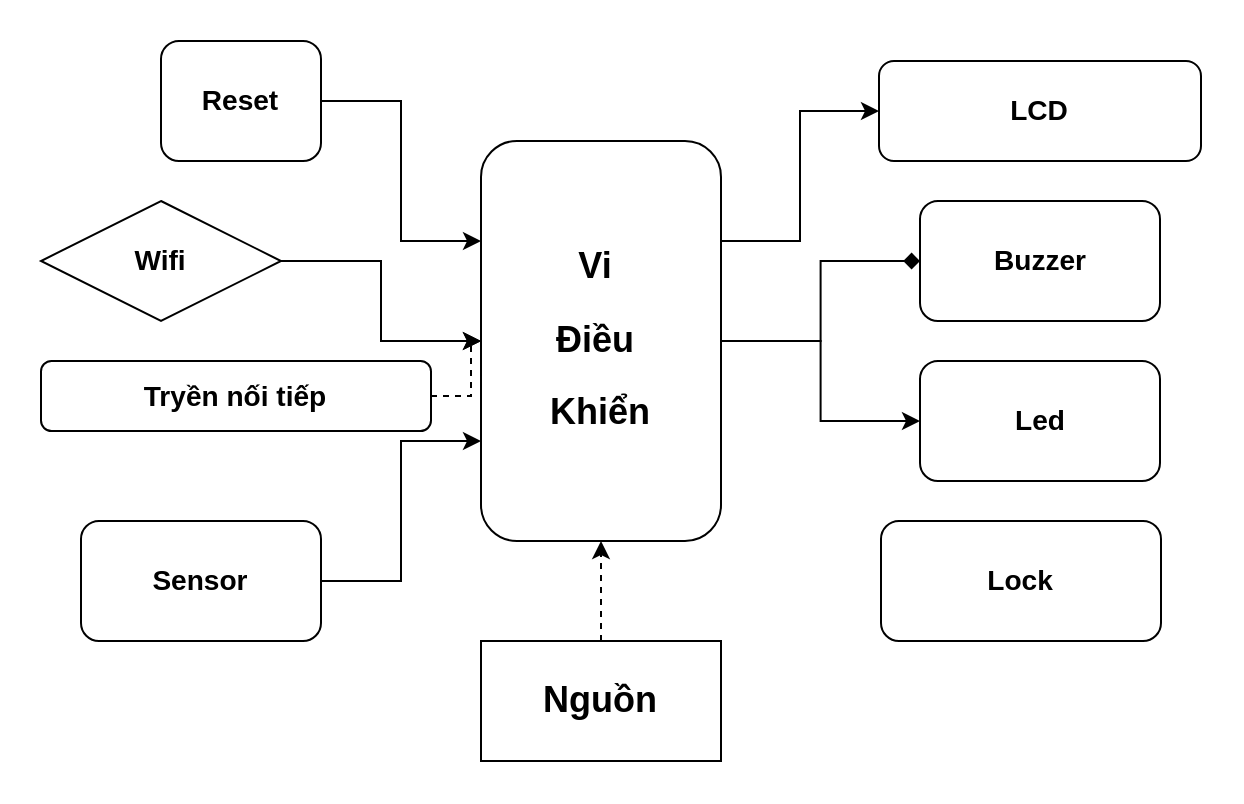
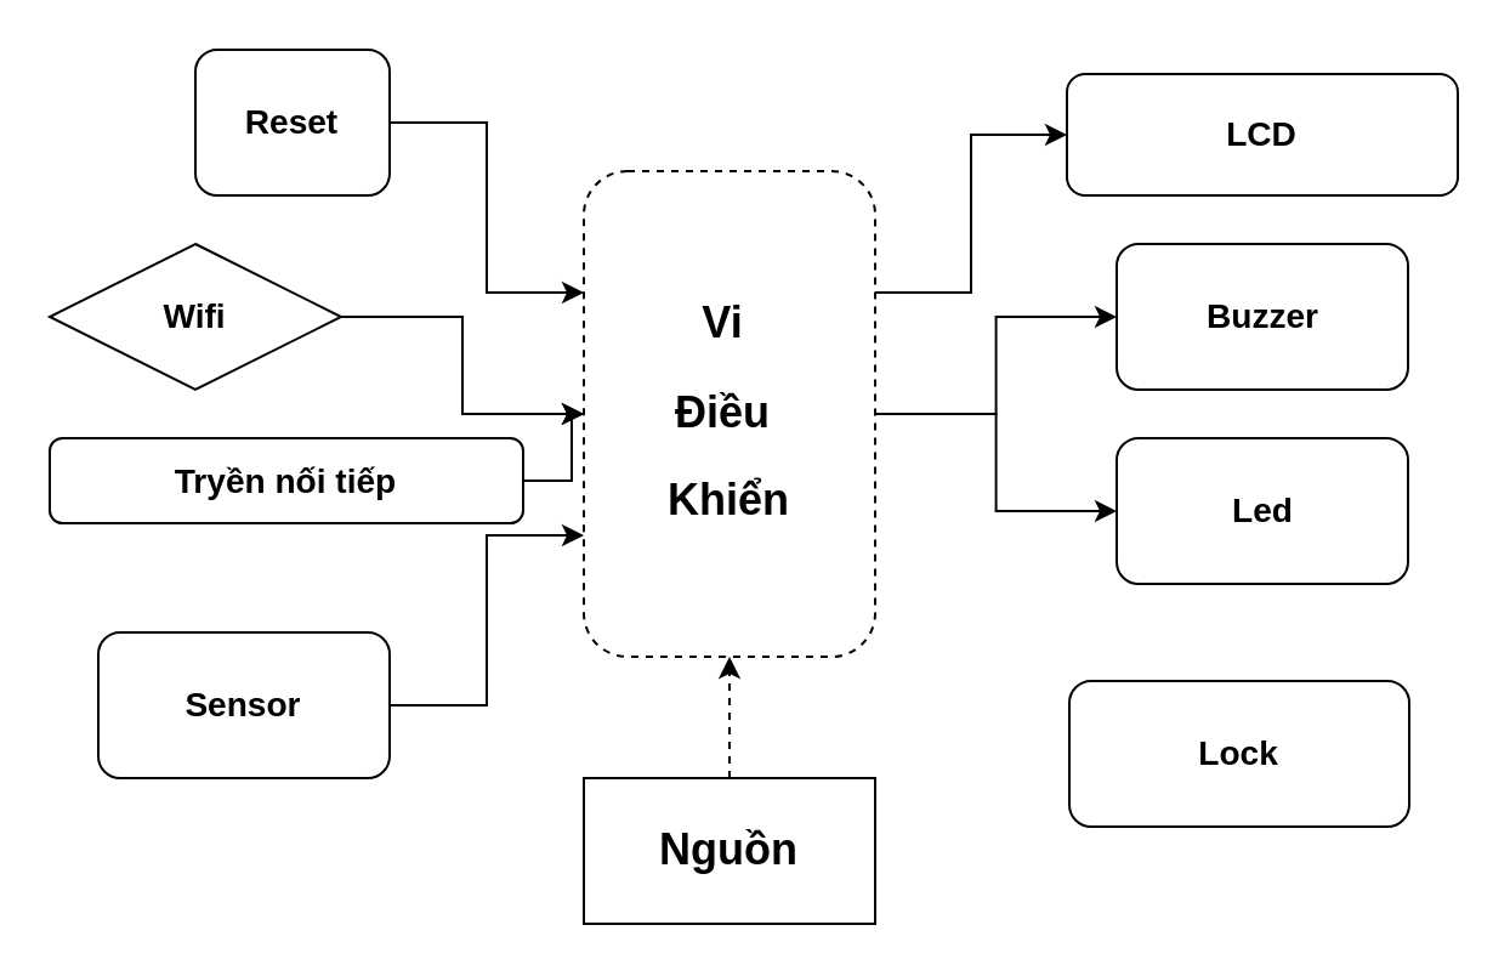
  <mxCell id="0" />
  <mxCell id="1" parent="0" />
  <mxCell id="2" style="edgeStyle=orthogonalEdgeStyle;rounded=0;orthogonalLoop=1;jettySize=auto;html=1;exitX=1;exitY=0.25;exitDx=0;exitDy=0;" edge="1" parent="1" source="5" target="14"><mxGeometry relative="1" as="geometry" /></mxCell>
- <mxCell id="3" style="edgeStyle=orthogonalEdgeStyle;rounded=0;orthogonalLoop=1;jettySize=auto;html=1;exitX=1;exitY=0.5;exitDx=0;exitDy=0;entryX=0;entryY=0.5;entryDx=0;entryDy=0;endArrow=diamond;" edge="1" parent="1" source="5" target="15"><mxGeometry relative="1" as="geometry" /></mxCell>
+ <mxCell id="3" style="edgeStyle=orthogonalEdgeStyle;rounded=0;orthogonalLoop=1;jettySize=auto;html=1;exitX=1;exitY=0.5;exitDx=0;exitDy=0;entryX=0;entryY=0.5;entryDx=0;entryDy=0;" edge="1" parent="1" source="5" target="15"><mxGeometry relative="1" as="geometry" /></mxCell>
  <mxCell id="4" style="edgeStyle=orthogonalEdgeStyle;rounded=0;orthogonalLoop=1;jettySize=auto;html=1;exitX=1;exitY=0.5;exitDx=0;exitDy=0;entryX=0;entryY=0.5;entryDx=0;entryDy=0;" edge="1" parent="1" source="5" target="16"><mxGeometry relative="1" as="geometry" /></mxCell>
- <mxCell id="5" value="&lt;h2&gt;Vi&amp;nbsp;&lt;/h2&gt;&lt;h2&gt;Điều&amp;nbsp;&lt;/h2&gt;&lt;h2&gt;Khiển&lt;/h2&gt;" style="rounded=1;whiteSpace=wrap;html=1;" vertex="1" parent="1"><mxGeometry x="240" y="70" width="120" height="200" as="geometry" /></mxCell>
+ <mxCell id="5" value="&lt;h2&gt;Vi&amp;nbsp;&lt;/h2&gt;&lt;h2&gt;Điều&amp;nbsp;&lt;/h2&gt;&lt;h2&gt;Khiển&lt;/h2&gt;" style="rounded=1;whiteSpace=wrap;html=1;dashed=1;" vertex="1" parent="1"><mxGeometry x="240" y="70" width="120" height="200" as="geometry" /></mxCell>
  <mxCell id="6" style="edgeStyle=orthogonalEdgeStyle;rounded=0;orthogonalLoop=1;jettySize=auto;html=1;exitX=1;exitY=0.5;exitDx=0;exitDy=0;entryX=0;entryY=0.25;entryDx=0;entryDy=0;" edge="1" parent="1" source="7" target="5"><mxGeometry relative="1" as="geometry" /></mxCell>
  <mxCell id="7" value="&lt;h3&gt;Reset&lt;/h3&gt;" style="rounded=1;whiteSpace=wrap;html=1;" vertex="1" parent="1"><mxGeometry x="80" y="20" width="80" height="60" as="geometry" /></mxCell>
  <mxCell id="8" style="edgeStyle=orthogonalEdgeStyle;rounded=0;orthogonalLoop=1;jettySize=auto;html=1;exitX=1;exitY=0.5;exitDx=0;exitDy=0;entryX=0;entryY=0.5;entryDx=0;entryDy=0;" edge="1" parent="1" source="9" target="5"><mxGeometry relative="1" as="geometry" /></mxCell>
  <mxCell id="9" value="&lt;h3&gt;Wifi&lt;/h3&gt;" style="rhombus;whiteSpace=wrap;html=1;" vertex="1" parent="1"><mxGeometry x="20" y="100" width="120" height="60" as="geometry" /></mxCell>
- <mxCell id="10" style="edgeStyle=orthogonalEdgeStyle;rounded=0;orthogonalLoop=1;jettySize=auto;html=1;exitX=1;exitY=0.5;exitDx=0;exitDy=0;dashed=1;" edge="1" parent="1" source="11" target="5"><mxGeometry relative="1" as="geometry" /></mxCell>
+ <mxCell id="10" style="edgeStyle=orthogonalEdgeStyle;rounded=0;orthogonalLoop=1;jettySize=auto;html=1;exitX=1;exitY=0.5;exitDx=0;exitDy=0;" edge="1" parent="1" source="11" target="5"><mxGeometry relative="1" as="geometry" /></mxCell>
  <mxCell id="11" value="&lt;h3&gt;Tryền nối tiếp&lt;/h3&gt;" style="rounded=1;whiteSpace=wrap;html=1;" vertex="1" parent="1"><mxGeometry x="20" y="180" width="195" height="35" as="geometry" /></mxCell>
  <mxCell id="12" style="edgeStyle=orthogonalEdgeStyle;rounded=0;orthogonalLoop=1;jettySize=auto;html=1;exitX=1;exitY=0.5;exitDx=0;exitDy=0;entryX=0;entryY=0.75;entryDx=0;entryDy=0;" edge="1" parent="1" source="13" target="5"><mxGeometry relative="1" as="geometry" /></mxCell>
  <mxCell id="13" value="&lt;h3&gt;Sensor&lt;/h3&gt;" style="rounded=1;whiteSpace=wrap;html=1;" vertex="1" parent="1"><mxGeometry x="40" y="260" width="120" height="60" as="geometry" /></mxCell>
  <mxCell id="14" value="&lt;h3&gt;LCD&lt;/h3&gt;" style="rounded=1;whiteSpace=wrap;html=1;" vertex="1" parent="1"><mxGeometry x="439" y="30" width="161" height="50" as="geometry" /></mxCell>
  <mxCell id="15" value="&lt;h3&gt;Buzzer&lt;/h3&gt;" style="rounded=1;whiteSpace=wrap;html=1;" vertex="1" parent="1"><mxGeometry x="459.5" y="100" width="120" height="60" as="geometry" /></mxCell>
  <mxCell id="16" value="&lt;h3&gt;Led&lt;/h3&gt;" style="rounded=1;whiteSpace=wrap;html=1;" vertex="1" parent="1"><mxGeometry x="459.5" y="180" width="120" height="60" as="geometry" /></mxCell>
- <mxCell id="17" value="&lt;h3&gt;Lock&lt;/h3&gt;" style="rounded=1;whiteSpace=wrap;html=1;" vertex="1" parent="1"><mxGeometry x="440" y="260" width="140" height="60" as="geometry" /></mxCell>
+ <mxCell id="17" value="&lt;h3&gt;Lock&lt;/h3&gt;" style="rounded=1;whiteSpace=wrap;html=1;" vertex="1" parent="1"><mxGeometry x="440" y="280" width="140" height="60" as="geometry" /></mxCell>
  <mxCell id="18" style="edgeStyle=orthogonalEdgeStyle;rounded=0;orthogonalLoop=1;jettySize=auto;html=1;exitX=0.5;exitY=0;exitDx=0;exitDy=0;dashed=1;" edge="1" parent="1" source="19" target="5"><mxGeometry relative="1" as="geometry" /></mxCell>
  <mxCell id="19" value="&lt;h2&gt;Nguồn&lt;/h2&gt;" style="rounded=0;whiteSpace=wrap;html=1;" vertex="1" parent="1"><mxGeometry x="240" y="320" width="120" height="60" as="geometry" /></mxCell>
